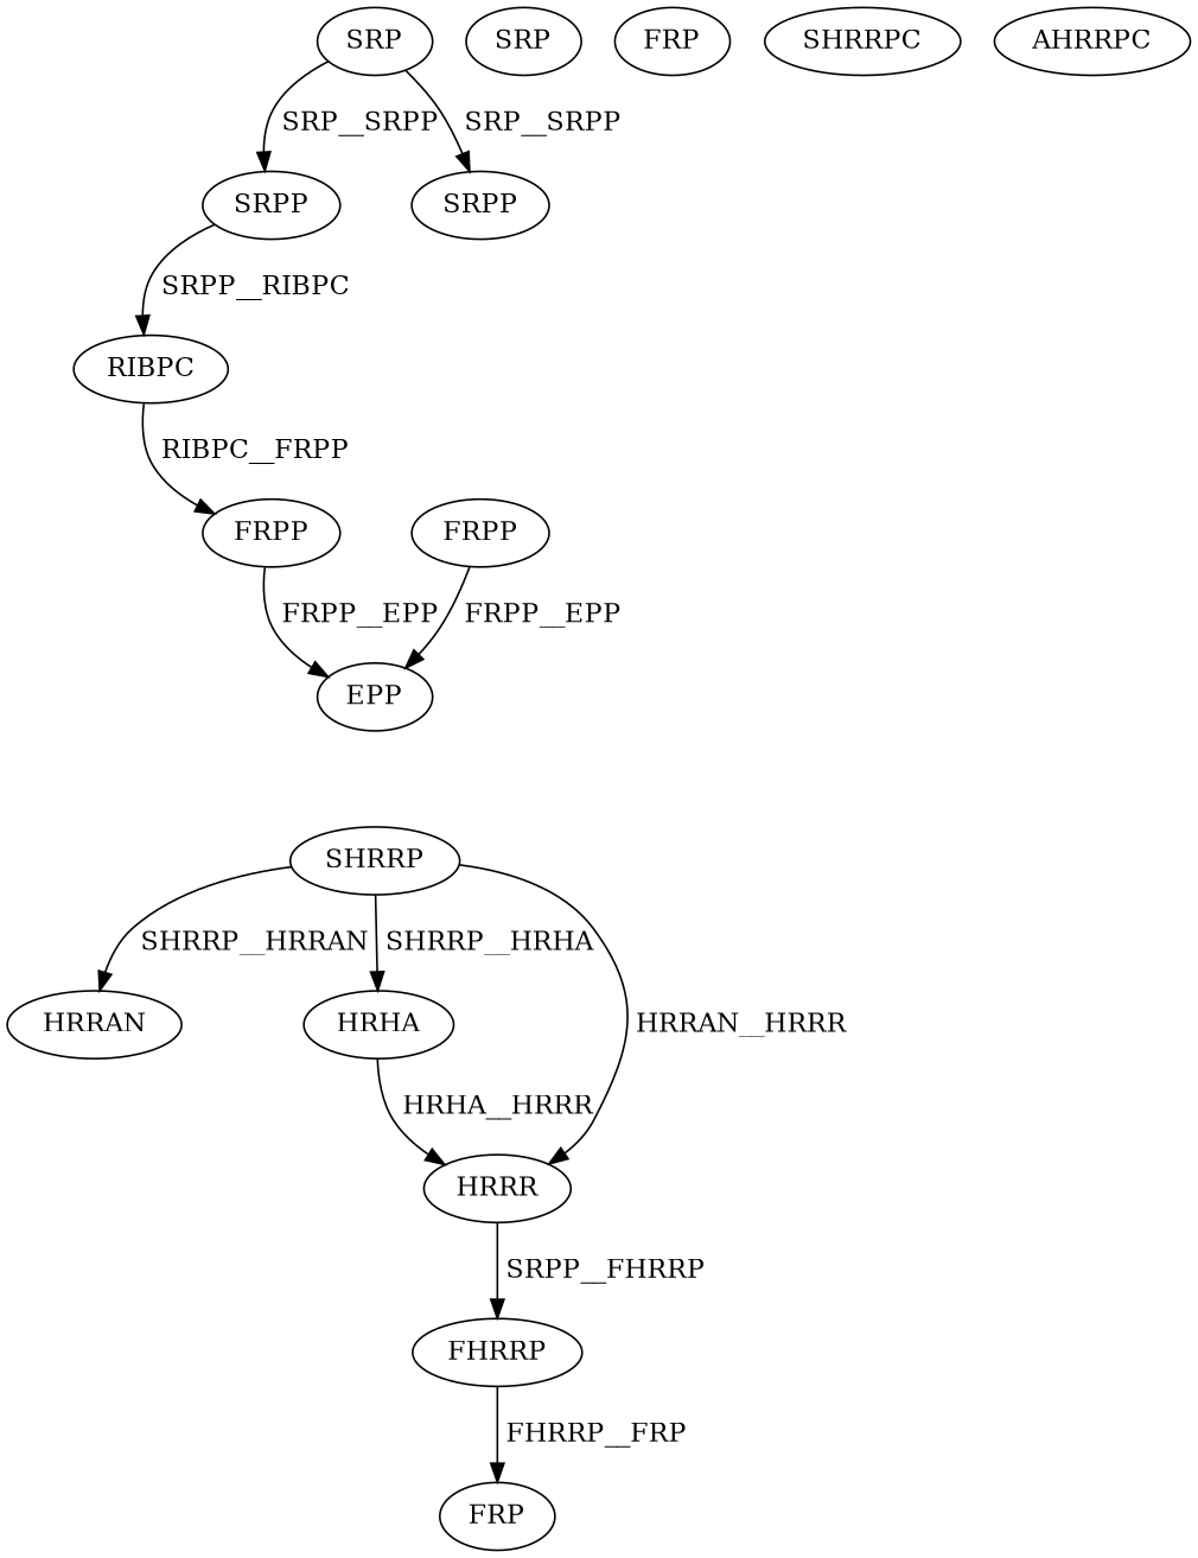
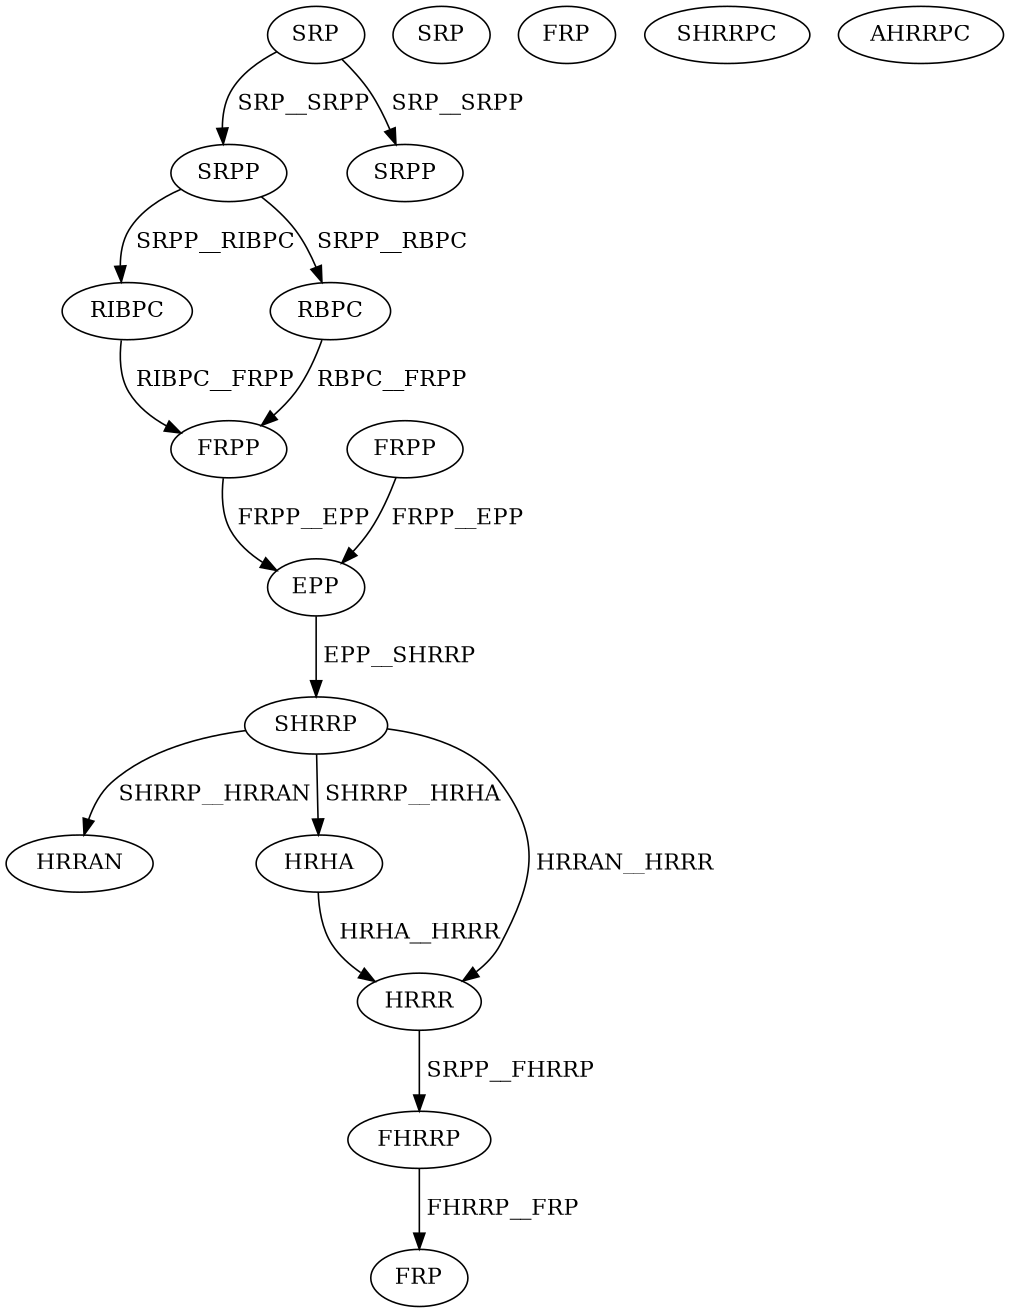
  digraph {
    node [color=black fontcolor=black]
    edge [color=black fontcolor=black]
    n1 [label=SRP]
    n2 [label=SRPP]
    n3 [label=SRPP]
    n4 [label=RIBPC]
+   n5 [label=RBPC]
    n6 [label=FRPP]
    n7 [label=FRPP]
    n8 [label=EPP]
    n9 [label=SHRRP]
    n10 [label=HRRAN]
    n11 [label=HRHA]
    n12 [label=HRRR]
    n13 [label=SRP]
    n14 [label=FRP]
    n15 [label=FHRRP]
    n16 [label=SHRRPC]
    n17 [label=AHRRPC]
    n18 [label=FRP]
    n1 -> n2 [label=" SRP__SRPP"]
    n1 -> n3 [label=" SRP__SRPP"]
    n2 -> n4 [label=" SRPP__RIBPC"]
+   n2 -> n5 [label=" SRPP__RBPC"]
    n4 -> n6 [label=" RIBPC__FRPP"]
+   n5 -> n6 [label=" RBPC__FRPP"]
    n6 -> n8 [label=" FRPP__EPP"]
    n7 -> n8 [label=" FRPP__EPP"]
+   n8 -> n9 [label=" EPP__SHRRP"]
    n9 -> n10 [label=" SHRRP__HRRAN"]
    n9 -> n11 [label=" SHRRP__HRHA"]
    n9 -> n12 [label=" HRRAN__HRRR"]
    n11 -> n12 [label=" HRHA__HRRR"]
    n12 -> n15 [label=" SRPP__FHRRP"]
    n15 -> n18 [label=" FHRRP__FRP"]
  }
